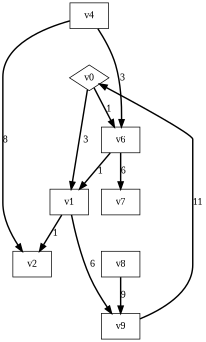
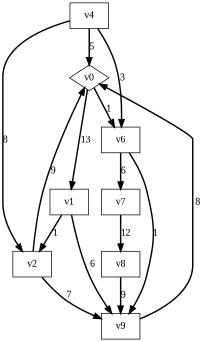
  digraph {
    fontname="Liberation Serif"
    node [fontname="Liberation Serif" shape=round]
    edge [fontname="Liberation Serif" style=bold]
    v0 [shape=diamond]
    v1
    v6
    v2
    v9
    v7
    v4
    v8
-   v0 -> v1 [label=3]
+   v0 -> v1 [label=13]
    v0 -> v6 [label=1]
    v1 -> v2 [label=1]
    v1 -> v9 [label=6]
-   v6 -> v1 [label=1]
+   v6 -> v9 [label=1]
    v6 -> v7 [label=6]
-   v9 -> v0 [label=11]
+   v2 -> v0 [label=9]
+   v2 -> v9 [label=7]
+   v9 -> v0 [label=8]
+   v7 -> v8 [label=12]
+   v4 -> v0 [label=5]
    v4 -> v6 [label=3]
    v4 -> v2 [label=8]
    v8 -> v9 [label=9]
  }
